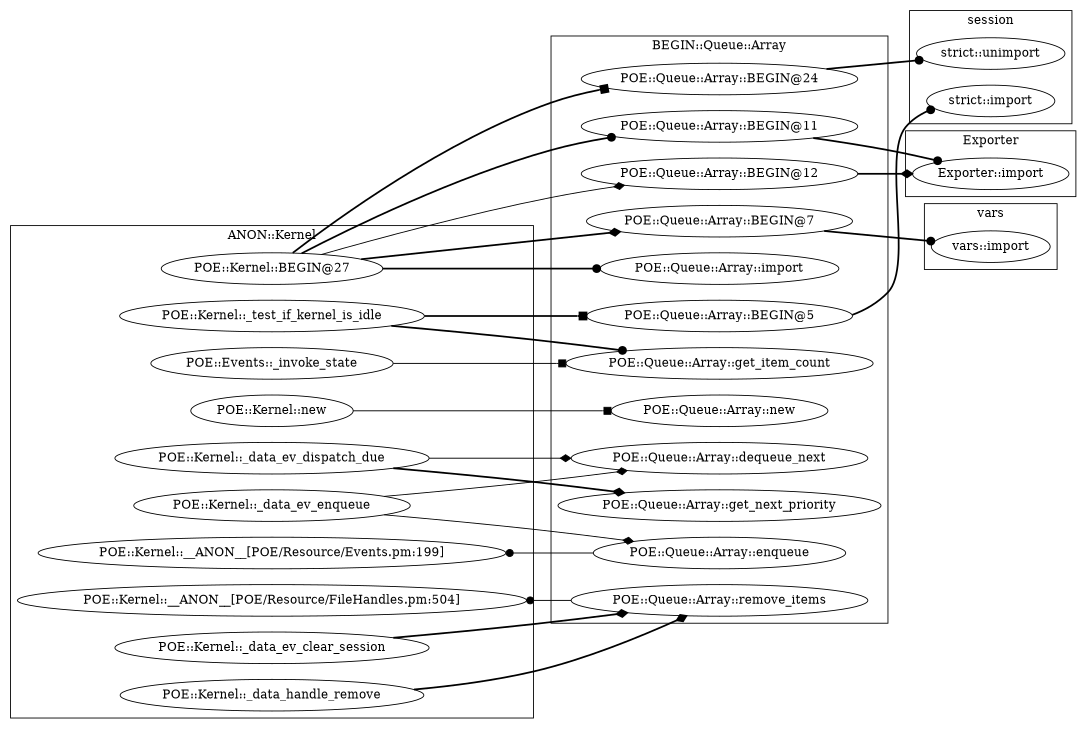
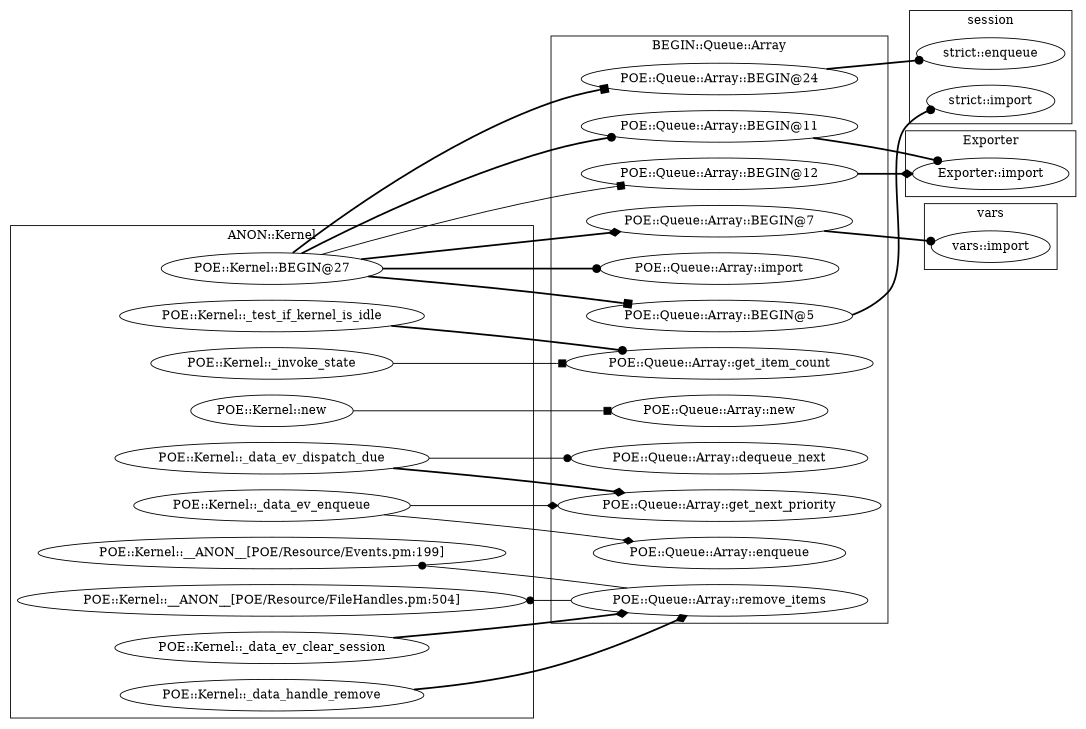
  digraph {
    rankdir=LR
    edge [arrowhead=dot style=bold]
    "POE::Kernel::_test_if_kernel_is_idle"
    "POE::Kernel::BEGIN@27"
-   "POE::Kernel::_invoke_state" [label="POE::Events::_invoke_state"]
+   "POE::Kernel::_invoke_state"
    "POE::Kernel::_data_ev_clear_session"
    "POE::Kernel::new"
    "POE::Kernel::_data_ev_dispatch_due"
    "POE::Kernel::__ANON__[POE/Resource/Events.pm:199]"
    "POE::Kernel::_data_ev_enqueue"
    "POE::Kernel::_data_handle_remove"
    "POE::Kernel::__ANON__[POE/Resource/FileHandles.pm:504]"
    "vars::import"
    "POE::Queue::Array::import"
    "POE::Queue::Array::enqueue"
    "POE::Queue::Array::BEGIN@5"
    "POE::Queue::Array::get_item_count"
    "POE::Queue::Array::remove_items"
    "POE::Queue::Array::BEGIN@11"
    "POE::Queue::Array::dequeue_next"
    "POE::Queue::Array::BEGIN@7"
    "POE::Queue::Array::get_next_priority"
    "POE::Queue::Array::new"
    "POE::Queue::Array::BEGIN@12"
    "POE::Queue::Array::BEGIN@24"
    "strict::import"
-   "strict::unimport"
+   "strict::unimport" [label="strict::enqueue"]
    "Exporter::import"
    subgraph cluster_1 {
      label="ANON::Kernel"
      "POE::Kernel::_test_if_kernel_is_idle"
      "POE::Kernel::BEGIN@27"
      "POE::Kernel::_invoke_state"
      "POE::Kernel::_data_ev_clear_session"
      "POE::Kernel::new"
      "POE::Kernel::_data_ev_dispatch_due"
      "POE::Kernel::__ANON__[POE/Resource/Events.pm:199]"
      "POE::Kernel::_data_ev_enqueue"
      "POE::Kernel::_data_handle_remove"
      "POE::Kernel::__ANON__[POE/Resource/FileHandles.pm:504]"
    }
    subgraph cluster_2 {
      label=vars
      "vars::import"
    }
    subgraph cluster_3 {
      label="BEGIN::Queue::Array"
      "POE::Queue::Array::import"
      "POE::Queue::Array::enqueue"
      "POE::Queue::Array::BEGIN@5"
      "POE::Queue::Array::get_item_count"
      "POE::Queue::Array::remove_items"
      "POE::Queue::Array::BEGIN@11"
      "POE::Queue::Array::dequeue_next"
      "POE::Queue::Array::BEGIN@7"
      "POE::Queue::Array::get_next_priority"
      "POE::Queue::Array::new"
      "POE::Queue::Array::BEGIN@12"
      "POE::Queue::Array::BEGIN@24"
    }
    subgraph cluster_4 {
      label=session
      "strict::import"
      "strict::unimport"
    }
    subgraph cluster_5 {
      label=Exporter
      "Exporter::import"
    }
    "POE::Kernel::_test_if_kernel_is_idle" -> "POE::Queue::Array::get_item_count"
    "POE::Kernel::BEGIN@27" -> "POE::Queue::Array::import"
-   "POE::Kernel::_test_if_kernel_is_idle" -> "POE::Queue::Array::BEGIN@5" [arrowhead=box]
+   "POE::Kernel::BEGIN@27" -> "POE::Queue::Array::BEGIN@5" [arrowhead=box]
    "POE::Kernel::BEGIN@27" -> "POE::Queue::Array::BEGIN@11"
    "POE::Kernel::BEGIN@27" -> "POE::Queue::Array::BEGIN@7" [arrowhead=diamond]
-   "POE::Kernel::BEGIN@27" -> "POE::Queue::Array::BEGIN@12" [arrowhead=diamond style=solid]
+   "POE::Kernel::BEGIN@27" -> "POE::Queue::Array::BEGIN@12" [arrowhead=box style=solid]
    "POE::Kernel::BEGIN@27" -> "POE::Queue::Array::BEGIN@24" [arrowhead=box]
    "POE::Kernel::_invoke_state" -> "POE::Queue::Array::get_item_count" [arrowhead=box style=solid]
    "POE::Kernel::_data_ev_clear_session" -> "POE::Queue::Array::remove_items" [arrowhead=diamond]
    "POE::Kernel::new" -> "POE::Queue::Array::new" [arrowhead=box style=solid]
-   "POE::Kernel::_data_ev_dispatch_due" -> "POE::Queue::Array::dequeue_next" [arrowhead=diamond style=solid]
+   "POE::Kernel::_data_ev_dispatch_due" -> "POE::Queue::Array::dequeue_next" [style=solid]
    "POE::Kernel::_data_ev_dispatch_due" -> "POE::Queue::Array::get_next_priority" [arrowhead=diamond]
    "POE::Kernel::_data_ev_enqueue" -> "POE::Queue::Array::enqueue" [arrowhead=diamond style=solid]
-   "POE::Kernel::_data_ev_enqueue" -> "POE::Queue::Array::dequeue_next" [arrowhead=diamond style=solid]
+   "POE::Kernel::_data_ev_enqueue" -> "POE::Queue::Array::get_next_priority" [arrowhead=diamond style=solid]
    "POE::Kernel::_data_handle_remove" -> "POE::Queue::Array::remove_items" [arrowhead=diamond]
    "POE::Queue::Array::BEGIN@5" -> "strict::import"
-   "POE::Queue::Array::enqueue" -> "POE::Kernel::__ANON__[POE/Resource/Events.pm:199]" [style=solid]
+   "POE::Queue::Array::remove_items" -> "POE::Kernel::__ANON__[POE/Resource/Events.pm:199]" [style=solid]
    "POE::Queue::Array::remove_items" -> "POE::Kernel::__ANON__[POE/Resource/FileHandles.pm:504]" [style=solid]
    "POE::Queue::Array::BEGIN@11" -> "Exporter::import"
    "POE::Queue::Array::BEGIN@7" -> "vars::import"
    "POE::Queue::Array::BEGIN@12" -> "Exporter::import" [arrowhead=diamond]
    "POE::Queue::Array::BEGIN@24" -> "strict::unimport"
  }
